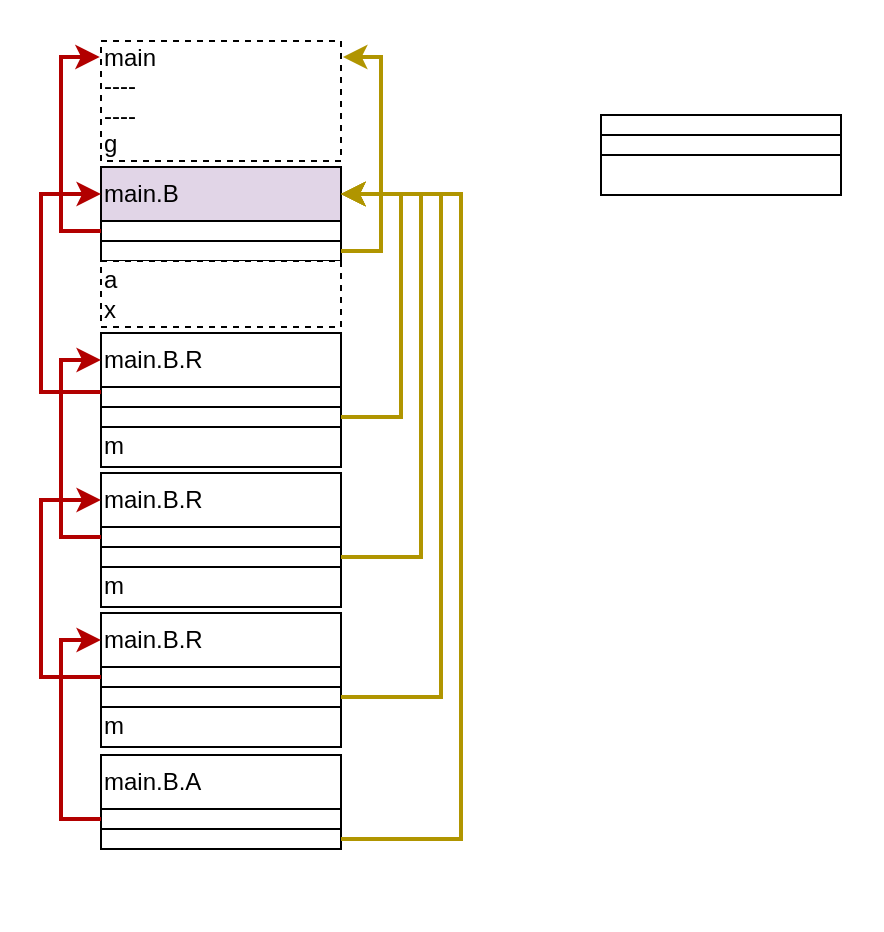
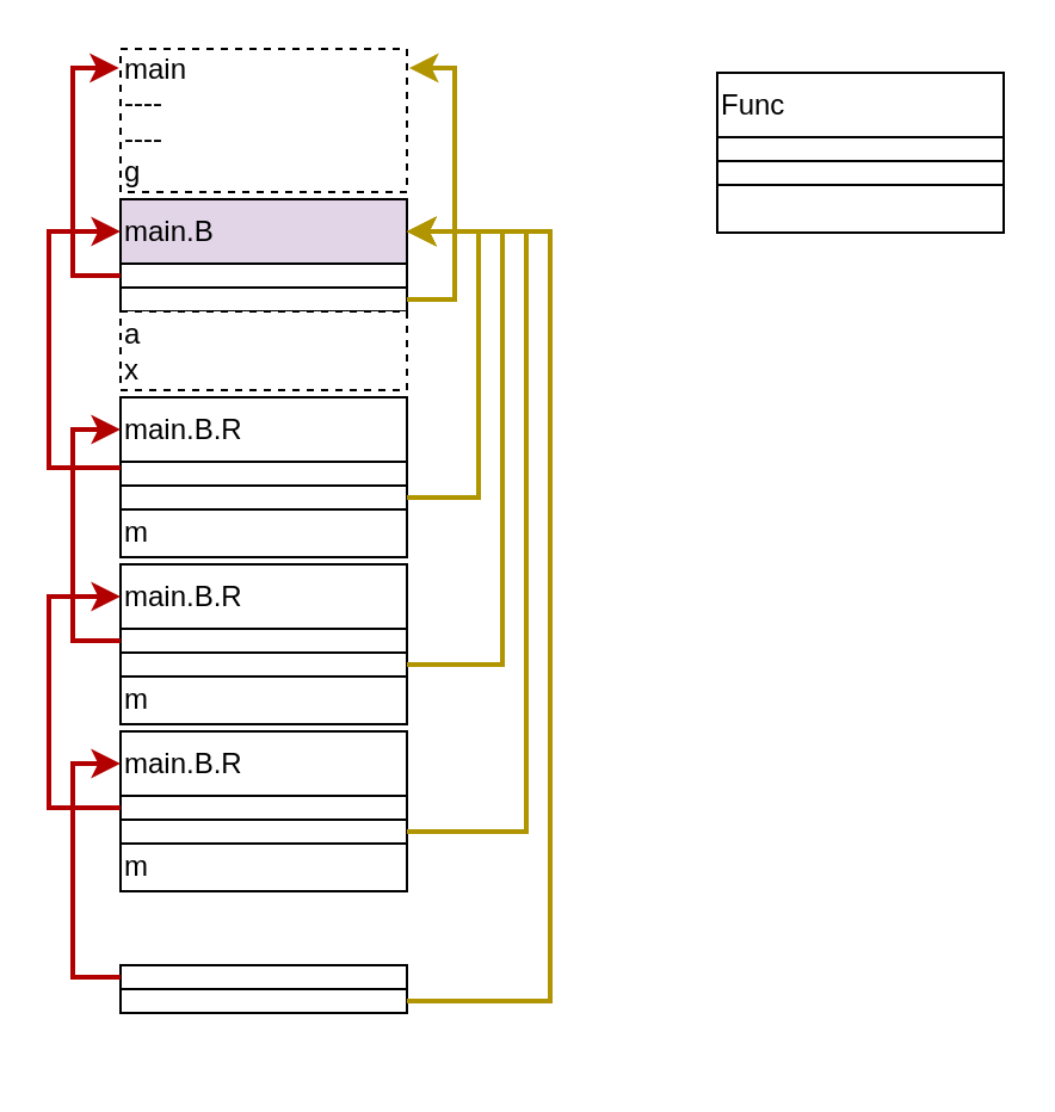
  <mxCell id="0" />
  <mxCell id="1" parent="0" />
  <mxCell id="2" value="&lt;div&gt;&lt;br&gt;&lt;/div&gt;&lt;div align=&quot;left&quot;&gt;main&lt;/div&gt;&lt;div align=&quot;left&quot;&gt;----&lt;/div&gt;&lt;div align=&quot;left&quot;&gt;----&lt;/div&gt;&lt;div align=&quot;left&quot;&gt;g&lt;br&gt;&lt;/div&gt;&lt;div align=&quot;left&quot;&gt;&lt;br&gt;&lt;/div&gt;" style="rounded=0;whiteSpace=wrap;html=1;align=left;dashed=1;" vertex="1" parent="1"><mxGeometry x="50" y="20" width="120" height="60" as="geometry" /></mxCell>
  <mxCell id="3" value="" style="group" vertex="1" connectable="0" parent="1"><mxGeometry x="50" y="83" width="120" height="80" as="geometry" /></mxCell>
  <mxCell id="4" value="" style="group" vertex="1" connectable="0" parent="3"><mxGeometry width="120" height="47" as="geometry" /></mxCell>
  <mxCell id="5" value="&lt;div align=&quot;left&quot;&gt;&lt;br&gt;&lt;/div&gt;&lt;div align=&quot;left&quot;&gt;main.B&lt;br&gt;&lt;/div&gt;&lt;div align=&quot;left&quot;&gt;&lt;br&gt;&lt;/div&gt;" style="rounded=0;whiteSpace=wrap;html=1;align=left;fillColor=#e1d5e7;" vertex="1" parent="4"><mxGeometry width="120" height="27" as="geometry" /></mxCell>
  <mxCell id="6" value="" style="rounded=0;whiteSpace=wrap;html=1;align=left;" vertex="1" parent="4"><mxGeometry y="27" width="120" height="10" as="geometry" /></mxCell>
  <mxCell id="7" value="" style="rounded=0;whiteSpace=wrap;html=1;align=left;" vertex="1" parent="4"><mxGeometry y="37" width="120" height="10" as="geometry" /></mxCell>
  <mxCell id="8" value="a&lt;div align=&quot;left&quot;&gt;x&lt;br&gt;&lt;/div&gt;" style="whiteSpace=wrap;html=1;align=left;dashed=1;" vertex="1" parent="3"><mxGeometry y="47" width="120" height="33" as="geometry" /></mxCell>
  <mxCell id="9" value="" style="group" vertex="1" connectable="0" parent="1"><mxGeometry x="300" y="30" width="120" height="67" as="geometry" /></mxCell>
  <mxCell id="10" value="" style="group" vertex="1" connectable="0" parent="9"><mxGeometry width="120" height="47" as="geometry" /></mxCell>
+ <mxCell id="11" value="Func" style="rounded=0;whiteSpace=wrap;html=1;align=left;" vertex="1" parent="10"><mxGeometry width="120" height="27" as="geometry" /></mxCell>
  <mxCell id="12" value="" style="rounded=0;whiteSpace=wrap;html=1;align=left;" vertex="1" parent="10"><mxGeometry y="27" width="120" height="10" as="geometry" /></mxCell>
  <mxCell id="13" value="" style="rounded=0;whiteSpace=wrap;html=1;align=left;" vertex="1" parent="10"><mxGeometry y="37" width="120" height="10" as="geometry" /></mxCell>
  <mxCell id="14" value="" style="whiteSpace=wrap;html=1;" vertex="1" parent="9"><mxGeometry y="47" width="120" height="20" as="geometry" /></mxCell>
  <mxCell id="15" value="" style="group" vertex="1" connectable="0" parent="1"><mxGeometry x="50" y="166" width="120" height="67" as="geometry" /></mxCell>
  <mxCell id="16" value="" style="group" vertex="1" connectable="0" parent="15"><mxGeometry width="120" height="47" as="geometry" /></mxCell>
  <mxCell id="17" value="main.B.R" style="rounded=0;whiteSpace=wrap;html=1;align=left;" vertex="1" parent="16"><mxGeometry width="120" height="27" as="geometry" /></mxCell>
  <mxCell id="18" value="" style="rounded=0;whiteSpace=wrap;html=1;align=left;" vertex="1" parent="16"><mxGeometry y="27" width="120" height="10" as="geometry" /></mxCell>
  <mxCell id="19" value="" style="rounded=0;whiteSpace=wrap;html=1;align=left;" vertex="1" parent="16"><mxGeometry y="37" width="120" height="10" as="geometry" /></mxCell>
  <mxCell id="20" value="&lt;div align=&quot;left&quot;&gt;m&lt;/div&gt;" style="whiteSpace=wrap;html=1;align=left;" vertex="1" parent="15"><mxGeometry y="47" width="120" height="20" as="geometry" /></mxCell>
  <mxCell id="21" value="" style="group" vertex="1" connectable="0" parent="1"><mxGeometry x="50" y="236" width="120" height="67" as="geometry" /></mxCell>
  <mxCell id="22" value="" style="group" vertex="1" connectable="0" parent="21"><mxGeometry width="120" height="47" as="geometry" /></mxCell>
  <mxCell id="23" value="main.B.R" style="rounded=0;whiteSpace=wrap;html=1;align=left;" vertex="1" parent="22"><mxGeometry width="120" height="27" as="geometry" /></mxCell>
  <mxCell id="24" value="" style="rounded=0;whiteSpace=wrap;html=1;align=left;" vertex="1" parent="22"><mxGeometry y="27" width="120" height="10" as="geometry" /></mxCell>
  <mxCell id="25" value="" style="rounded=0;whiteSpace=wrap;html=1;align=left;" vertex="1" parent="22"><mxGeometry y="37" width="120" height="10" as="geometry" /></mxCell>
  <mxCell id="26" value="&lt;div align=&quot;left&quot;&gt;m&lt;/div&gt;" style="whiteSpace=wrap;html=1;align=left;" vertex="1" parent="21"><mxGeometry y="47" width="120" height="20" as="geometry" /></mxCell>
  <mxCell id="27" value="" style="group" vertex="1" connectable="0" parent="1"><mxGeometry x="50" y="306" width="120" height="67" as="geometry" /></mxCell>
  <mxCell id="28" value="" style="group" vertex="1" connectable="0" parent="27"><mxGeometry width="120" height="47" as="geometry" /></mxCell>
  <mxCell id="29" value="main.B.R" style="rounded=0;whiteSpace=wrap;html=1;align=left;" vertex="1" parent="28"><mxGeometry width="120" height="27" as="geometry" /></mxCell>
  <mxCell id="30" value="" style="rounded=0;whiteSpace=wrap;html=1;align=left;" vertex="1" parent="28"><mxGeometry y="27" width="120" height="10" as="geometry" /></mxCell>
  <mxCell id="31" value="" style="rounded=0;whiteSpace=wrap;html=1;align=left;" vertex="1" parent="28"><mxGeometry y="37" width="120" height="10" as="geometry" /></mxCell>
  <mxCell id="32" value="&lt;div align=&quot;left&quot;&gt;m&lt;/div&gt;" style="whiteSpace=wrap;html=1;align=left;" vertex="1" parent="27"><mxGeometry y="47" width="120" height="20" as="geometry" /></mxCell>
  <mxCell id="33" value="" style="group" vertex="1" connectable="0" parent="1"><mxGeometry x="50" y="377" width="120" height="67" as="geometry" /></mxCell>
  <mxCell id="34" value="" style="group" vertex="1" connectable="0" parent="33"><mxGeometry width="120" height="47" as="geometry" /></mxCell>
- <mxCell id="35" value="main.B.A" style="rounded=0;whiteSpace=wrap;html=1;align=left;" vertex="1" parent="34"><mxGeometry width="120" height="27" as="geometry" /></mxCell>
  <mxCell id="36" value="" style="rounded=0;whiteSpace=wrap;html=1;align=left;" vertex="1" parent="34"><mxGeometry y="27" width="120" height="10" as="geometry" /></mxCell>
  <mxCell id="37" value="" style="rounded=0;whiteSpace=wrap;html=1;align=left;" vertex="1" parent="34"><mxGeometry y="37" width="120" height="10" as="geometry" /></mxCell>
  <mxCell id="38" style="edgeStyle=orthogonalEdgeStyle;rounded=0;orthogonalLoop=1;jettySize=auto;html=1;exitX=0;exitY=0.5;exitDx=0;exitDy=0;entryX=-0.005;entryY=0.133;entryDx=0;entryDy=0;entryPerimeter=0;fillColor=#e51400;strokeColor=#B20000;strokeWidth=2;" edge="1" parent="1" source="6" target="2"><mxGeometry relative="1" as="geometry" /></mxCell>
  <mxCell id="39" style="edgeStyle=orthogonalEdgeStyle;rounded=0;orthogonalLoop=1;jettySize=auto;html=1;exitX=0;exitY=0.25;exitDx=0;exitDy=0;entryX=0;entryY=0.5;entryDx=0;entryDy=0;fillColor=#e51400;strokeColor=#B20000;strokeWidth=2;" edge="1" parent="1" source="18" target="5"><mxGeometry relative="1" as="geometry"><Array as="points"><mxPoint x="20" y="196" /><mxPoint x="20" y="96" /></Array></mxGeometry></mxCell>
  <mxCell id="40" style="edgeStyle=orthogonalEdgeStyle;rounded=0;orthogonalLoop=1;jettySize=auto;html=1;exitX=0;exitY=0.5;exitDx=0;exitDy=0;entryX=0;entryY=0.5;entryDx=0;entryDy=0;fillColor=#e51400;strokeColor=#B20000;strokeWidth=2;" edge="1" parent="1" source="24" target="17"><mxGeometry relative="1" as="geometry" /></mxCell>
  <mxCell id="41" style="edgeStyle=orthogonalEdgeStyle;rounded=0;orthogonalLoop=1;jettySize=auto;html=1;exitX=0;exitY=0.5;exitDx=0;exitDy=0;entryX=0;entryY=0.5;entryDx=0;entryDy=0;fillColor=#e51400;strokeColor=#B20000;strokeWidth=2;" edge="1" parent="1" source="36" target="29"><mxGeometry relative="1" as="geometry" /></mxCell>
  <mxCell id="42" style="edgeStyle=orthogonalEdgeStyle;rounded=0;orthogonalLoop=1;jettySize=auto;html=1;exitX=1;exitY=0.5;exitDx=0;exitDy=0;entryX=1;entryY=0.5;entryDx=0;entryDy=0;strokeWidth=2;fontColor=#000000;fillColor=#e3c800;strokeColor=#B09500;" edge="1" parent="1" source="19" target="5"><mxGeometry relative="1" as="geometry"><Array as="points"><mxPoint x="200" y="208" /><mxPoint x="200" y="96" /></Array></mxGeometry></mxCell>
  <mxCell id="43" style="edgeStyle=orthogonalEdgeStyle;rounded=0;orthogonalLoop=1;jettySize=auto;html=1;exitX=1;exitY=0.5;exitDx=0;exitDy=0;entryX=1;entryY=0.5;entryDx=0;entryDy=0;strokeWidth=2;fontColor=#000000;fillColor=#e3c800;strokeColor=#B09500;" edge="1" parent="1" source="25" target="5"><mxGeometry relative="1" as="geometry"><Array as="points"><mxPoint x="210" y="278" /><mxPoint x="210" y="96" /></Array></mxGeometry></mxCell>
  <mxCell id="44" style="edgeStyle=orthogonalEdgeStyle;rounded=0;orthogonalLoop=1;jettySize=auto;html=1;entryX=1;entryY=0.5;entryDx=0;entryDy=0;strokeWidth=2;fontColor=#000000;fillColor=#e3c800;strokeColor=#B09500;exitX=1;exitY=0.5;exitDx=0;exitDy=0;" edge="1" parent="1" source="31" target="5"><mxGeometry relative="1" as="geometry"><mxPoint x="180" y="348" as="sourcePoint" /><Array as="points"><mxPoint x="220" y="348" /><mxPoint x="220" y="96" /></Array></mxGeometry></mxCell>
  <mxCell id="45" style="edgeStyle=orthogonalEdgeStyle;rounded=0;orthogonalLoop=1;jettySize=auto;html=1;entryX=1;entryY=0.5;entryDx=0;entryDy=0;strokeWidth=2;fontColor=#000000;fillColor=#e3c800;strokeColor=#B09500;exitX=1;exitY=0.5;exitDx=0;exitDy=0;" edge="1" parent="1" source="37" target="5"><mxGeometry relative="1" as="geometry"><mxPoint x="190" y="419" as="sourcePoint" /><Array as="points"><mxPoint x="230" y="419" /><mxPoint x="230" y="96" /></Array></mxGeometry></mxCell>
  <mxCell id="46" style="edgeStyle=orthogonalEdgeStyle;rounded=0;orthogonalLoop=1;jettySize=auto;html=1;exitX=1;exitY=0.5;exitDx=0;exitDy=0;entryX=1.008;entryY=0.133;entryDx=0;entryDy=0;entryPerimeter=0;strokeWidth=2;fontColor=#000000;fillColor=#e3c800;strokeColor=#B09500;" edge="1" parent="1" source="7" target="2"><mxGeometry relative="1" as="geometry" /></mxCell>
  <mxCell id="47" style="edgeStyle=orthogonalEdgeStyle;rounded=0;orthogonalLoop=1;jettySize=auto;html=1;exitX=0;exitY=0.5;exitDx=0;exitDy=0;entryX=0;entryY=0.5;entryDx=0;entryDy=0;strokeWidth=2;fontColor=#000000;fillColor=#e51400;strokeColor=#B20000;" edge="1" parent="1" source="30" target="23"><mxGeometry relative="1" as="geometry"><Array as="points"><mxPoint x="20" y="338" /><mxPoint x="20" y="250" /></Array></mxGeometry></mxCell>
